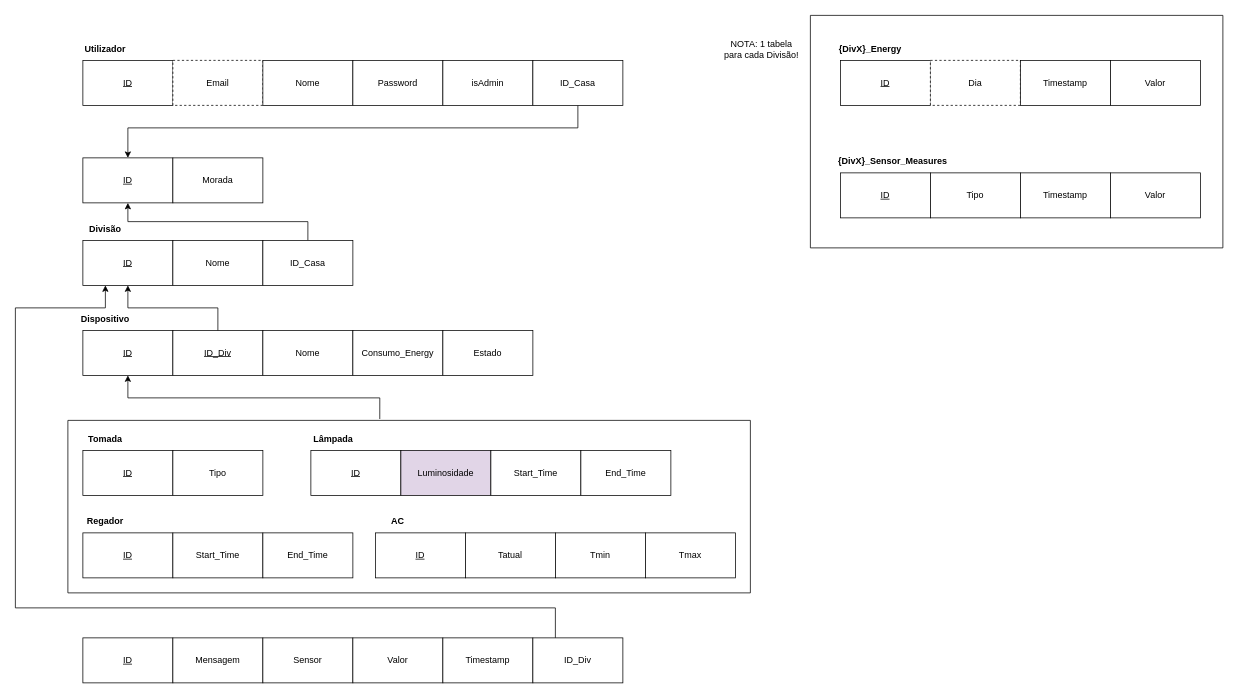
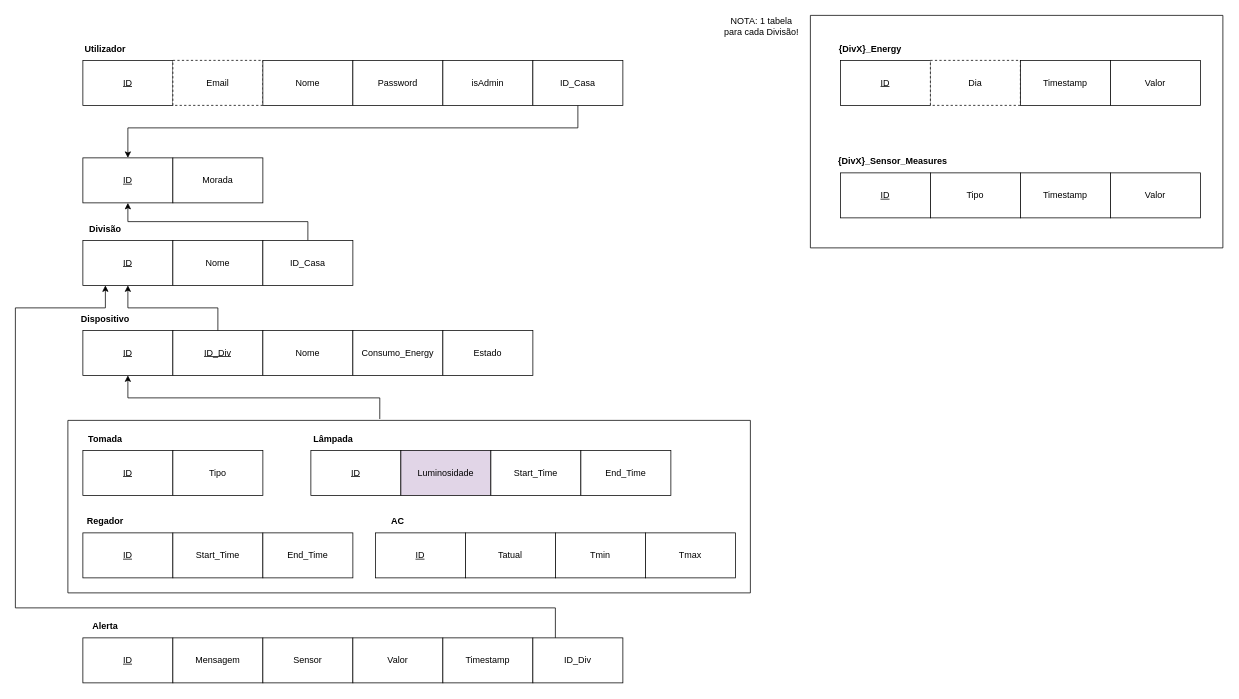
  <mxCell id="0" />
  <mxCell id="1" parent="0" />
  <mxCell id="2" value="&lt;u&gt;ID&lt;/u&gt;" style="rounded=0;whiteSpace=wrap;html=1;" vertex="1" parent="1"><mxGeometry x="110" y="80" width="120" height="60" as="geometry" /></mxCell>
  <mxCell id="3" value="Email" style="rounded=0;whiteSpace=wrap;html=1;dashed=1;" vertex="1" parent="1"><mxGeometry x="230" y="80" width="120" height="60" as="geometry" /></mxCell>
  <mxCell id="4" value="Nome" style="rounded=0;whiteSpace=wrap;html=1;" vertex="1" parent="1"><mxGeometry x="350" y="80" width="120" height="60" as="geometry" /></mxCell>
  <mxCell id="5" value="Password" style="rounded=0;whiteSpace=wrap;html=1;" vertex="1" parent="1"><mxGeometry x="470" y="80" width="120" height="60" as="geometry" /></mxCell>
  <mxCell id="6" value="isAdmin" style="rounded=0;whiteSpace=wrap;html=1;" vertex="1" parent="1"><mxGeometry x="590" y="80" width="120" height="60" as="geometry" /></mxCell>
  <mxCell id="7" value="&lt;b&gt;Utilizador&lt;/b&gt;" style="text;html=1;strokeColor=none;fillColor=none;align=center;verticalAlign=middle;whiteSpace=wrap;rounded=0;" vertex="1" parent="1"><mxGeometry x="110" y="50" width="60" height="30" as="geometry" /></mxCell>
  <mxCell id="8" value="&lt;u&gt;ID&lt;/u&gt;" style="rounded=0;whiteSpace=wrap;html=1;" vertex="1" parent="1"><mxGeometry x="110" y="210" width="120" height="60" as="geometry" /></mxCell>
  <mxCell id="9" value="Morada" style="rounded=0;whiteSpace=wrap;html=1;" vertex="1" parent="1"><mxGeometry x="230" y="210" width="120" height="60" as="geometry" /></mxCell>
  <mxCell id="10" style="edgeStyle=orthogonalEdgeStyle;rounded=0;orthogonalLoop=1;jettySize=auto;html=1;entryX=0.5;entryY=0;entryDx=0;entryDy=0;" edge="1" parent="1" source="11" target="8"><mxGeometry relative="1" as="geometry"><Array as="points"><mxPoint x="770" y="170" /><mxPoint x="170" y="170" /></Array></mxGeometry></mxCell>
  <mxCell id="11" value="ID_Casa" style="rounded=0;whiteSpace=wrap;html=1;" vertex="1" parent="1"><mxGeometry x="710" y="80" width="120" height="60" as="geometry" /></mxCell>
  <mxCell id="12" value="&lt;u&gt;ID&lt;/u&gt;" style="rounded=0;whiteSpace=wrap;html=1;" vertex="1" parent="1"><mxGeometry x="110" y="320" width="120" height="60" as="geometry" /></mxCell>
  <mxCell id="13" value="Nome" style="rounded=0;whiteSpace=wrap;html=1;" vertex="1" parent="1"><mxGeometry x="230" y="320" width="120" height="60" as="geometry" /></mxCell>
  <mxCell id="14" value="&lt;b&gt;Divisão&lt;/b&gt;" style="text;html=1;strokeColor=none;fillColor=none;align=center;verticalAlign=middle;whiteSpace=wrap;rounded=0;" vertex="1" parent="1"><mxGeometry x="110" y="290" width="60" height="30" as="geometry" /></mxCell>
  <mxCell id="15" style="edgeStyle=orthogonalEdgeStyle;rounded=0;orthogonalLoop=1;jettySize=auto;html=1;exitX=0.5;exitY=0;exitDx=0;exitDy=0;entryX=0.5;entryY=1;entryDx=0;entryDy=0;" edge="1" parent="1" source="16" target="8"><mxGeometry relative="1" as="geometry" /></mxCell>
  <mxCell id="16" value="ID_Casa" style="rounded=0;whiteSpace=wrap;html=1;" vertex="1" parent="1"><mxGeometry x="350" y="320" width="120" height="60" as="geometry" /></mxCell>
  <mxCell id="17" value="&lt;u&gt;ID&lt;/u&gt;" style="rounded=0;whiteSpace=wrap;html=1;" vertex="1" parent="1"><mxGeometry x="110" y="440" width="120" height="60" as="geometry" /></mxCell>
  <mxCell id="18" value="&lt;u&gt;ID_Div&lt;/u&gt;" style="rounded=0;whiteSpace=wrap;html=1;" vertex="1" parent="1"><mxGeometry x="230" y="440" width="120" height="60" as="geometry" /></mxCell>
  <mxCell id="19" value="&lt;b&gt;Dispositivo&lt;/b&gt;" style="text;html=1;strokeColor=none;fillColor=none;align=center;verticalAlign=middle;whiteSpace=wrap;rounded=0;" vertex="1" parent="1"><mxGeometry x="110" y="410" width="60" height="30" as="geometry" /></mxCell>
  <mxCell id="20" style="edgeStyle=orthogonalEdgeStyle;rounded=0;orthogonalLoop=1;jettySize=auto;html=1;exitX=0.5;exitY=0;exitDx=0;exitDy=0;entryX=0.5;entryY=1;entryDx=0;entryDy=0;" edge="1" parent="1" source="18" target="12"><mxGeometry relative="1" as="geometry"><mxPoint x="170" y="390" as="targetPoint" /></mxGeometry></mxCell>
  <mxCell id="21" value="Nome" style="rounded=0;whiteSpace=wrap;html=1;" vertex="1" parent="1"><mxGeometry x="350" y="440" width="120" height="60" as="geometry" /></mxCell>
  <mxCell id="22" value="Consumo_Energy" style="rounded=0;whiteSpace=wrap;html=1;" vertex="1" parent="1"><mxGeometry x="470" y="440" width="120" height="60" as="geometry" /></mxCell>
  <mxCell id="23" value="Estado" style="rounded=0;whiteSpace=wrap;html=1;" vertex="1" parent="1"><mxGeometry x="590" y="440" width="120" height="60" as="geometry" /></mxCell>
  <mxCell id="24" value="&lt;u&gt;ID&lt;/u&gt;" style="rounded=0;whiteSpace=wrap;html=1;" vertex="1" parent="1"><mxGeometry x="110" y="600" width="120" height="60" as="geometry" /></mxCell>
  <mxCell id="25" value="&lt;b&gt;Tomada&lt;/b&gt;" style="text;html=1;strokeColor=none;fillColor=none;align=center;verticalAlign=middle;whiteSpace=wrap;rounded=0;" vertex="1" parent="1"><mxGeometry x="110" y="570" width="60" height="30" as="geometry" /></mxCell>
  <mxCell id="26" value="Tipo" style="rounded=0;whiteSpace=wrap;html=1;" vertex="1" parent="1"><mxGeometry x="230" y="600" width="120" height="60" as="geometry" /></mxCell>
  <mxCell id="27" value="&lt;u&gt;ID&lt;/u&gt;" style="rounded=0;whiteSpace=wrap;html=1;" vertex="1" parent="1"><mxGeometry x="414" y="600" width="120" height="60" as="geometry" /></mxCell>
  <mxCell id="28" value="&lt;b&gt;Lâmpada&lt;/b&gt;" style="text;html=1;strokeColor=none;fillColor=none;align=center;verticalAlign=middle;whiteSpace=wrap;rounded=0;" vertex="1" parent="1"><mxGeometry x="414" y="570" width="60" height="30" as="geometry" /></mxCell>
  <mxCell id="29" value="Luminosidade" style="rounded=0;whiteSpace=wrap;html=1;fillColor=#e1d5e7;" vertex="1" parent="1"><mxGeometry x="534" y="600" width="120" height="60" as="geometry" /></mxCell>
  <mxCell id="30" value="Start_Time" style="rounded=0;whiteSpace=wrap;html=1;" vertex="1" parent="1"><mxGeometry x="654" y="600" width="120" height="60" as="geometry" /></mxCell>
  <mxCell id="31" value="End_Time" style="rounded=0;whiteSpace=wrap;html=1;" vertex="1" parent="1"><mxGeometry x="774" y="600" width="120" height="60" as="geometry" /></mxCell>
  <mxCell id="32" value="&lt;u&gt;ID&lt;/u&gt;" style="rounded=0;whiteSpace=wrap;html=1;" vertex="1" parent="1"><mxGeometry x="110" y="710" width="120" height="60" as="geometry" /></mxCell>
  <mxCell id="33" value="&lt;b&gt;Regador&lt;/b&gt;" style="text;html=1;strokeColor=none;fillColor=none;align=center;verticalAlign=middle;whiteSpace=wrap;rounded=0;" vertex="1" parent="1"><mxGeometry x="110" y="680" width="60" height="30" as="geometry" /></mxCell>
  <mxCell id="34" value="Start_Time" style="rounded=0;whiteSpace=wrap;html=1;" vertex="1" parent="1"><mxGeometry x="230" y="710" width="120" height="60" as="geometry" /></mxCell>
  <mxCell id="35" value="End_Time" style="rounded=0;whiteSpace=wrap;html=1;" vertex="1" parent="1"><mxGeometry x="350" y="710" width="120" height="60" as="geometry" /></mxCell>
  <mxCell id="36" value="&lt;u&gt;ID&lt;/u&gt;" style="rounded=0;whiteSpace=wrap;html=1;" vertex="1" parent="1"><mxGeometry x="500" y="710" width="120" height="60" as="geometry" /></mxCell>
  <mxCell id="37" value="&lt;b&gt;AC&lt;/b&gt;" style="text;html=1;strokeColor=none;fillColor=none;align=center;verticalAlign=middle;whiteSpace=wrap;rounded=0;" vertex="1" parent="1"><mxGeometry x="500" y="680" width="60" height="30" as="geometry" /></mxCell>
  <mxCell id="38" value="Tatual" style="rounded=0;whiteSpace=wrap;html=1;" vertex="1" parent="1"><mxGeometry x="620" y="710" width="120" height="60" as="geometry" /></mxCell>
  <mxCell id="39" value="Tmin" style="rounded=0;whiteSpace=wrap;html=1;" vertex="1" parent="1"><mxGeometry x="740" y="710" width="120" height="60" as="geometry" /></mxCell>
  <mxCell id="40" value="Tmax" style="rounded=0;whiteSpace=wrap;html=1;" vertex="1" parent="1"><mxGeometry x="860" y="710" width="120" height="60" as="geometry" /></mxCell>
  <mxCell id="41" value="" style="swimlane;startSize=0;" vertex="1" parent="1"><mxGeometry x="90" y="560" width="910" height="230" as="geometry" /></mxCell>
  <mxCell id="42" style="edgeStyle=orthogonalEdgeStyle;rounded=0;orthogonalLoop=1;jettySize=auto;html=1;exitX=0.457;exitY=-0.008;exitDx=0;exitDy=0;entryX=0.5;entryY=1;entryDx=0;entryDy=0;exitPerimeter=0;" edge="1" parent="1" source="41" target="17"><mxGeometry relative="1" as="geometry"><mxPoint x="180" y="490" as="targetPoint" /><mxPoint x="300" y="550" as="sourcePoint" /></mxGeometry></mxCell>
  <mxCell id="43" value="&lt;u&gt;ID&lt;/u&gt;" style="rounded=0;whiteSpace=wrap;html=1;" vertex="1" parent="1"><mxGeometry x="110" y="850" width="120" height="60" as="geometry" /></mxCell>
  <mxCell id="44" value="Mensagem" style="rounded=0;whiteSpace=wrap;html=1;" vertex="1" parent="1"><mxGeometry x="230" y="850" width="120" height="60" as="geometry" /></mxCell>
+ <mxCell id="45" value="&lt;b&gt;Alerta&lt;/b&gt;" style="text;html=1;strokeColor=none;fillColor=none;align=center;verticalAlign=middle;whiteSpace=wrap;rounded=0;" vertex="1" parent="1"><mxGeometry x="110" y="820" width="60" height="30" as="geometry" /></mxCell>
  <mxCell id="46" value="Sensor" style="rounded=0;whiteSpace=wrap;html=1;" vertex="1" parent="1"><mxGeometry x="350" y="850" width="120" height="60" as="geometry" /></mxCell>
  <mxCell id="47" value="Valor" style="rounded=0;whiteSpace=wrap;html=1;" vertex="1" parent="1"><mxGeometry x="470" y="850" width="120" height="60" as="geometry" /></mxCell>
  <mxCell id="48" value="Timestamp" style="rounded=0;whiteSpace=wrap;html=1;" vertex="1" parent="1"><mxGeometry x="590" y="850" width="120" height="60" as="geometry" /></mxCell>
  <mxCell id="49" style="edgeStyle=orthogonalEdgeStyle;rounded=0;orthogonalLoop=1;jettySize=auto;html=1;exitX=0.25;exitY=0;exitDx=0;exitDy=0;entryX=0.25;entryY=1;entryDx=0;entryDy=0;" edge="1" parent="1" source="50" target="12"><mxGeometry relative="1" as="geometry"><mxPoint x="20" y="730" as="targetPoint" /><Array as="points"><mxPoint x="740" y="810" /><mxPoint x="20" y="810" /><mxPoint x="20" y="410" /><mxPoint x="140" y="410" /></Array></mxGeometry></mxCell>
  <mxCell id="50" value="ID_Div" style="rounded=0;whiteSpace=wrap;html=1;" vertex="1" parent="1"><mxGeometry x="710" y="850" width="120" height="60" as="geometry" /></mxCell>
  <mxCell id="51" value="&lt;u&gt;ID&lt;/u&gt;" style="rounded=0;whiteSpace=wrap;html=1;" vertex="1" parent="1"><mxGeometry x="1120" y="80" width="120" height="60" as="geometry" /></mxCell>
  <mxCell id="52" value="Dia" style="rounded=0;whiteSpace=wrap;html=1;dashed=1;" vertex="1" parent="1"><mxGeometry x="1240" y="80" width="120" height="60" as="geometry" /></mxCell>
  <mxCell id="53" value="Timestamp" style="rounded=0;whiteSpace=wrap;html=1;" vertex="1" parent="1"><mxGeometry x="1360" y="80" width="120" height="60" as="geometry" /></mxCell>
  <mxCell id="54" value="Valor" style="rounded=0;whiteSpace=wrap;html=1;" vertex="1" parent="1"><mxGeometry x="1480" y="80" width="120" height="60" as="geometry" /></mxCell>
  <mxCell id="55" value="&lt;b&gt;{DivX}_Energy&lt;/b&gt;" style="text;html=1;strokeColor=none;fillColor=none;align=center;verticalAlign=middle;whiteSpace=wrap;rounded=0;" vertex="1" parent="1"><mxGeometry x="1130" y="50" width="60" height="30" as="geometry" /></mxCell>
  <mxCell id="56" value="&lt;u&gt;ID&lt;/u&gt;" style="rounded=0;whiteSpace=wrap;html=1;" vertex="1" parent="1"><mxGeometry x="1120" y="230" width="120" height="60" as="geometry" /></mxCell>
  <mxCell id="57" value="Tipo" style="rounded=0;whiteSpace=wrap;html=1;" vertex="1" parent="1"><mxGeometry x="1240" y="230" width="120" height="60" as="geometry" /></mxCell>
  <mxCell id="58" value="Timestamp" style="rounded=0;whiteSpace=wrap;html=1;" vertex="1" parent="1"><mxGeometry x="1360" y="230" width="120" height="60" as="geometry" /></mxCell>
  <mxCell id="59" value="Valor" style="rounded=0;whiteSpace=wrap;html=1;" vertex="1" parent="1"><mxGeometry x="1480" y="230" width="120" height="60" as="geometry" /></mxCell>
  <mxCell id="60" value="&lt;b&gt;{DivX}_Sensor_Measures&lt;/b&gt;" style="text;html=1;strokeColor=none;fillColor=none;align=center;verticalAlign=middle;whiteSpace=wrap;rounded=0;" vertex="1" parent="1"><mxGeometry x="1160" y="200" width="60" height="30" as="geometry" /></mxCell>
  <mxCell id="61" value="" style="swimlane;startSize=0;" vertex="1" parent="1"><mxGeometry x="1080" y="20" width="550" height="310" as="geometry" /></mxCell>
- <mxCell id="62" value="NOTA: 1 tabela para cada Divisão!" style="text;html=1;strokeColor=none;fillColor=none;align=center;verticalAlign=middle;whiteSpace=wrap;rounded=0;" vertex="1" parent="1"><mxGeometry x="960" y="50" width="110" height="30" as="geometry" /></mxCell>
+ <mxCell id="62" value="NOTA: 1 tabela para cada Divisão!" style="text;html=1;strokeColor=none;fillColor=none;align=center;verticalAlign=middle;whiteSpace=wrap;rounded=0;" vertex="1" parent="1"><mxGeometry x="960" y="20" width="110" height="30" as="geometry" /></mxCell>
